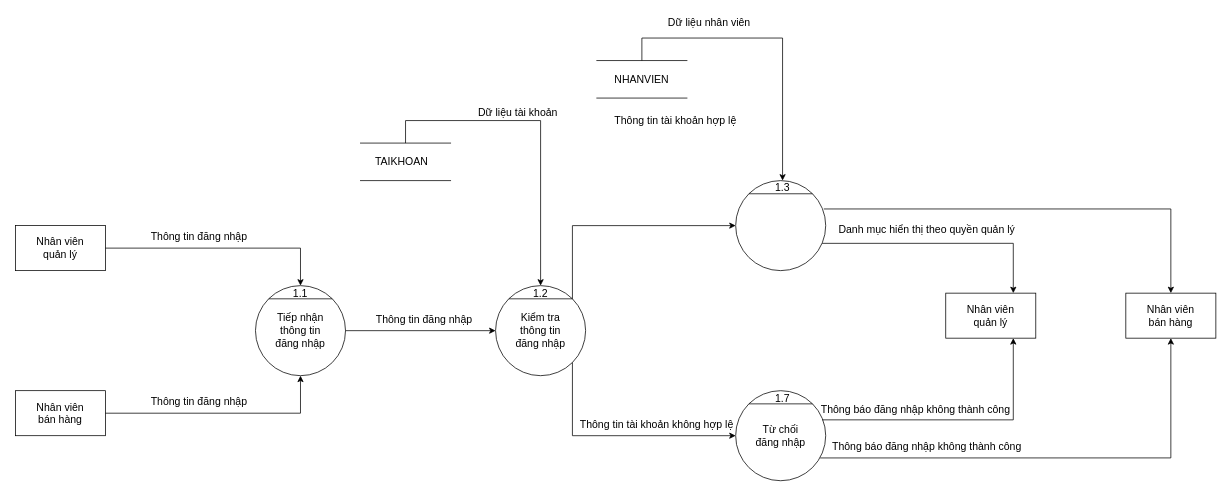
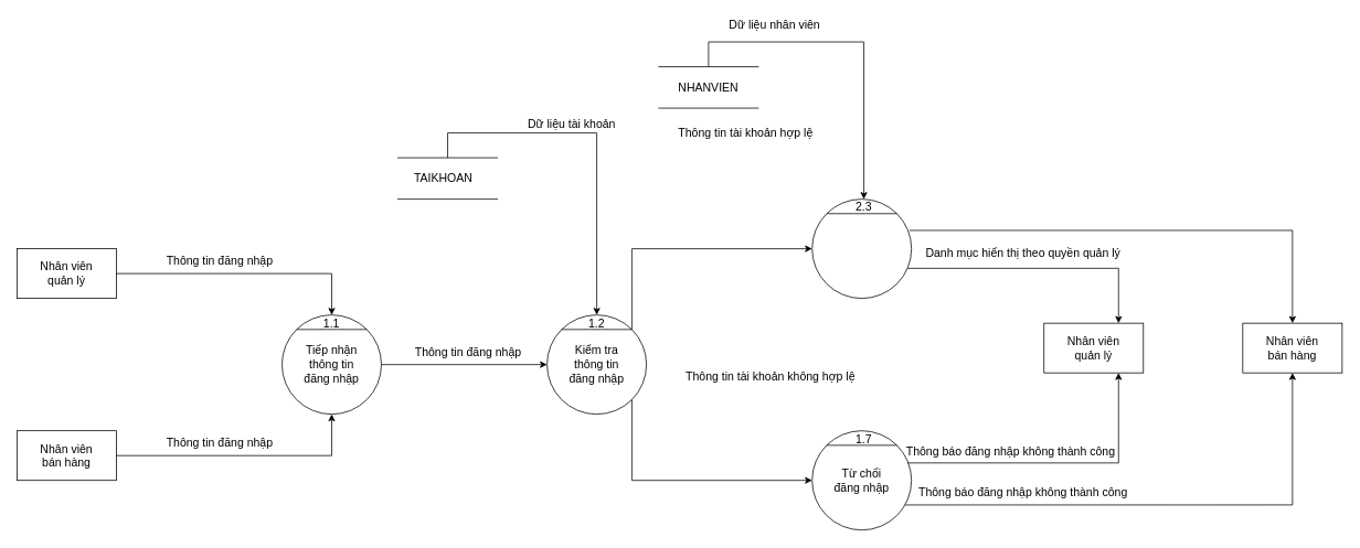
  <mxCell id="0" />
  <mxCell id="1" parent="0" />
  <mxCell id="2" value="" style="ellipse;whiteSpace=wrap;html=1;aspect=fixed;" parent="1" vertex="1"><mxGeometry x="340" y="380" width="120" height="120" as="geometry" /></mxCell>
  <mxCell id="3" value="" style="endArrow=none;html=1;rounded=0;exitX=0;exitY=0;exitDx=0;exitDy=0;entryX=1;entryY=0;entryDx=0;entryDy=0;" parent="1" source="2" target="2" edge="1"><mxGeometry width="50" height="50" relative="1" as="geometry"><mxPoint x="680" y="935" as="sourcePoint" /><mxPoint x="730" y="885" as="targetPoint" /></mxGeometry></mxCell>
  <mxCell id="4" value="&lt;font style=&quot;font-size: 14px&quot;&gt;Tiếp nhận thông tin đăng nhập&lt;/font&gt;" style="text;html=1;strokeColor=none;fillColor=none;align=center;verticalAlign=middle;whiteSpace=wrap;rounded=0;" parent="1" vertex="1"><mxGeometry x="360" y="425" width="80" height="30" as="geometry" /></mxCell>
  <mxCell id="5" value="1.1" style="text;html=1;strokeColor=none;fillColor=none;align=center;verticalAlign=middle;whiteSpace=wrap;rounded=0;fontSize=14;" parent="1" vertex="1"><mxGeometry x="385" y="380" width="30" height="20" as="geometry" /></mxCell>
  <mxCell id="6" value="" style="rounded=0;whiteSpace=wrap;html=1;" parent="1" vertex="1"><mxGeometry x="20" y="300" width="120" height="60" as="geometry" /></mxCell>
  <mxCell id="7" value="" style="ellipse;whiteSpace=wrap;html=1;aspect=fixed;" parent="1" vertex="1"><mxGeometry x="660" y="380" width="120" height="120" as="geometry" /></mxCell>
  <mxCell id="8" value="" style="endArrow=none;html=1;rounded=0;exitX=0;exitY=0;exitDx=0;exitDy=0;entryX=1;entryY=0;entryDx=0;entryDy=0;" parent="1" source="7" target="7" edge="1"><mxGeometry width="50" height="50" relative="1" as="geometry"><mxPoint x="1000" y="935" as="sourcePoint" /><mxPoint x="1050" y="885" as="targetPoint" /></mxGeometry></mxCell>
  <mxCell id="9" value="&lt;span style=&quot;font-size: 14px&quot;&gt;Kiểm tra thông tin đăng nhập&lt;/span&gt;" style="text;html=1;strokeColor=none;fillColor=none;align=center;verticalAlign=middle;whiteSpace=wrap;rounded=0;" parent="1" vertex="1"><mxGeometry x="680" y="425" width="80" height="30" as="geometry" /></mxCell>
  <mxCell id="10" value="1.2" style="text;html=1;strokeColor=none;fillColor=none;align=center;verticalAlign=middle;whiteSpace=wrap;rounded=0;fontSize=14;" parent="1" vertex="1"><mxGeometry x="705" y="380" width="30" height="20" as="geometry" /></mxCell>
  <mxCell id="11" value="" style="ellipse;whiteSpace=wrap;html=1;aspect=fixed;" parent="1" vertex="1"><mxGeometry x="980" y="240" width="120" height="120" as="geometry" /></mxCell>
  <mxCell id="12" value="" style="endArrow=none;html=1;rounded=0;exitX=0;exitY=0;exitDx=0;exitDy=0;entryX=1;entryY=0;entryDx=0;entryDy=0;" parent="1" source="11" target="11" edge="1"><mxGeometry width="50" height="50" relative="1" as="geometry"><mxPoint x="1320" y="795" as="sourcePoint" /><mxPoint x="1370" y="745" as="targetPoint" /></mxGeometry></mxCell>
- <mxCell id="13" value="1.3" style="text;html=1;strokeColor=none;fillColor=none;align=center;verticalAlign=middle;whiteSpace=wrap;rounded=0;fontSize=14;" parent="1" vertex="1"><mxGeometry x="1025" y="240" width="35" height="20" as="geometry" /></mxCell>
+ <mxCell id="13" value="2.3" style="text;html=1;strokeColor=none;fillColor=none;align=center;verticalAlign=middle;whiteSpace=wrap;rounded=0;fontSize=14;" parent="1" vertex="1"><mxGeometry x="1025" y="240" width="35" height="20" as="geometry" /></mxCell>
  <mxCell id="14" value="" style="rounded=0;whiteSpace=wrap;html=1;" parent="1" vertex="1"><mxGeometry x="20" y="520" width="120" height="60" as="geometry" /></mxCell>
  <mxCell id="15" value="Nhân viên quản lý" style="text;html=1;strokeColor=none;fillColor=none;align=center;verticalAlign=middle;whiteSpace=wrap;rounded=0;fontSize=14;" parent="1" vertex="1"><mxGeometry x="35" y="315" width="90" height="30" as="geometry" /></mxCell>
  <mxCell id="16" value="Nhân viên bán hàng" style="text;html=1;strokeColor=none;fillColor=none;align=center;verticalAlign=middle;whiteSpace=wrap;rounded=0;fontSize=14;" parent="1" vertex="1"><mxGeometry x="35" y="535" width="90" height="30" as="geometry" /></mxCell>
  <mxCell id="17" value="" style="rounded=0;whiteSpace=wrap;html=1;" parent="1" vertex="1"><mxGeometry x="1260" y="390" width="120" height="60" as="geometry" /></mxCell>
  <mxCell id="18" value="Nhân viên quản lý" style="text;html=1;strokeColor=none;fillColor=none;align=center;verticalAlign=middle;whiteSpace=wrap;rounded=0;fontSize=14;" parent="1" vertex="1"><mxGeometry x="1275" y="405" width="90" height="30" as="geometry" /></mxCell>
  <mxCell id="19" value="" style="rounded=0;whiteSpace=wrap;html=1;" parent="1" vertex="1"><mxGeometry x="1500" y="390" width="120" height="60" as="geometry" /></mxCell>
  <mxCell id="20" value="Nhân viên bán hàng" style="text;html=1;strokeColor=none;fillColor=none;align=center;verticalAlign=middle;whiteSpace=wrap;rounded=0;fontSize=14;" parent="1" vertex="1"><mxGeometry x="1515" y="405" width="90" height="30" as="geometry" /></mxCell>
  <mxCell id="21" value="" style="edgeStyle=segmentEdgeStyle;endArrow=classic;html=1;rounded=0;fontSize=14;exitX=1;exitY=0.5;exitDx=0;exitDy=0;entryX=0.5;entryY=0;entryDx=0;entryDy=0;" parent="1" source="6" target="5" edge="1"><mxGeometry width="50" height="50" relative="1" as="geometry"><mxPoint x="430" y="410" as="sourcePoint" /><mxPoint x="480" y="360" as="targetPoint" /><Array as="points"><mxPoint x="400" y="330" /></Array></mxGeometry></mxCell>
  <mxCell id="22" value="" style="edgeStyle=segmentEdgeStyle;endArrow=classic;html=1;rounded=0;fontSize=14;exitX=1;exitY=0.5;exitDx=0;exitDy=0;entryX=0.5;entryY=1;entryDx=0;entryDy=0;" parent="1" source="14" target="2" edge="1"><mxGeometry width="50" height="50" relative="1" as="geometry"><mxPoint x="430" y="410" as="sourcePoint" /><mxPoint x="480" y="360" as="targetPoint" /></mxGeometry></mxCell>
  <mxCell id="23" value="Thông tin đăng nhập" style="text;html=1;strokeColor=none;fillColor=none;align=center;verticalAlign=middle;whiteSpace=wrap;rounded=0;fontSize=14;" parent="1" vertex="1"><mxGeometry x="190" y="300" width="150" height="30" as="geometry" /></mxCell>
  <mxCell id="24" value="Thông tin đăng nhập" style="text;html=1;strokeColor=none;fillColor=none;align=center;verticalAlign=middle;whiteSpace=wrap;rounded=0;fontSize=14;" parent="1" vertex="1"><mxGeometry x="190" y="520" width="150" height="30" as="geometry" /></mxCell>
  <mxCell id="25" value="" style="endArrow=classic;html=1;rounded=0;fontSize=14;exitX=1;exitY=0.5;exitDx=0;exitDy=0;entryX=0;entryY=0.5;entryDx=0;entryDy=0;" parent="1" source="2" target="7" edge="1"><mxGeometry width="50" height="50" relative="1" as="geometry"><mxPoint x="430" y="390" as="sourcePoint" /><mxPoint x="480" y="340" as="targetPoint" /></mxGeometry></mxCell>
  <mxCell id="26" value="Thông tin đăng nhập" style="text;html=1;strokeColor=none;fillColor=none;align=center;verticalAlign=middle;whiteSpace=wrap;rounded=0;fontSize=14;" parent="1" vertex="1"><mxGeometry x="490" y="410" width="150" height="30" as="geometry" /></mxCell>
  <mxCell id="27" value="" style="shape=partialRectangle;whiteSpace=wrap;html=1;left=0;right=0;fillColor=none;fontSize=14;" parent="1" vertex="1"><mxGeometry x="480" y="190" width="120" height="50" as="geometry" /></mxCell>
  <mxCell id="28" value="TAIKHOAN" style="text;html=1;strokeColor=none;fillColor=none;align=center;verticalAlign=middle;whiteSpace=wrap;rounded=0;fontSize=14;" parent="1" vertex="1"><mxGeometry x="460" y="200" width="150" height="30" as="geometry" /></mxCell>
  <mxCell id="29" value="" style="edgeStyle=segmentEdgeStyle;endArrow=classic;html=1;rounded=0;fontSize=14;entryX=0.5;entryY=0;entryDx=0;entryDy=0;exitX=0.5;exitY=0;exitDx=0;exitDy=0;" parent="1" source="27" target="10" edge="1"><mxGeometry width="50" height="50" relative="1" as="geometry"><mxPoint x="590" y="190" as="sourcePoint" /><mxPoint x="720" y="340" as="targetPoint" /><Array as="points"><mxPoint x="540" y="160" /><mxPoint x="720" y="160" /></Array></mxGeometry></mxCell>
  <mxCell id="30" value="Dữ liệu tài khoản" style="text;html=1;strokeColor=none;fillColor=none;align=center;verticalAlign=middle;whiteSpace=wrap;rounded=0;fontSize=14;" parent="1" vertex="1"><mxGeometry x="615" y="140" width="150" height="20" as="geometry" /></mxCell>
  <mxCell id="31" value="" style="ellipse;whiteSpace=wrap;html=1;aspect=fixed;" parent="1" vertex="1"><mxGeometry x="980" y="520" width="120" height="120" as="geometry" /></mxCell>
  <mxCell id="32" value="" style="endArrow=none;html=1;rounded=0;exitX=0;exitY=0;exitDx=0;exitDy=0;entryX=1;entryY=0;entryDx=0;entryDy=0;" parent="1" source="31" target="31" edge="1"><mxGeometry width="50" height="50" relative="1" as="geometry"><mxPoint x="1320" y="1075" as="sourcePoint" /><mxPoint x="1370" y="1025" as="targetPoint" /></mxGeometry></mxCell>
  <mxCell id="33" value="&lt;span style=&quot;font-size: 14px&quot;&gt;Từ chối đăng nhập&lt;/span&gt;" style="text;html=1;strokeColor=none;fillColor=none;align=center;verticalAlign=middle;whiteSpace=wrap;rounded=0;" parent="1" vertex="1"><mxGeometry x="1000" y="565" width="80" height="30" as="geometry" /></mxCell>
  <mxCell id="34" value="1.7" style="text;html=1;strokeColor=none;fillColor=none;align=center;verticalAlign=middle;whiteSpace=wrap;rounded=0;fontSize=14;" parent="1" vertex="1"><mxGeometry x="1025" y="520" width="35" height="20" as="geometry" /></mxCell>
  <mxCell id="35" value="" style="edgeStyle=segmentEdgeStyle;endArrow=classic;html=1;rounded=0;fontSize=14;entryX=0;entryY=0.5;entryDx=0;entryDy=0;exitX=1;exitY=0;exitDx=0;exitDy=0;" parent="1" source="7" target="11" edge="1"><mxGeometry width="50" height="50" relative="1" as="geometry"><mxPoint x="710" y="640" as="sourcePoint" /><mxPoint x="760" y="590" as="targetPoint" /><Array as="points"><mxPoint x="762" y="300" /></Array></mxGeometry></mxCell>
  <mxCell id="36" value="" style="edgeStyle=segmentEdgeStyle;endArrow=classic;html=1;rounded=0;fontSize=14;entryX=0;entryY=0.5;entryDx=0;entryDy=0;exitX=1;exitY=1;exitDx=0;exitDy=0;" parent="1" source="7" target="31" edge="1"><mxGeometry width="50" height="50" relative="1" as="geometry"><mxPoint x="710" y="640" as="sourcePoint" /><mxPoint x="760" y="590" as="targetPoint" /><Array as="points"><mxPoint x="762" y="580" /></Array></mxGeometry></mxCell>
  <mxCell id="37" value="Thông tin tài khoản hợp lệ" style="text;html=1;strokeColor=none;fillColor=none;align=center;verticalAlign=middle;whiteSpace=wrap;rounded=0;fontSize=14;" parent="1" vertex="1"><mxGeometry x="810" y="145" width="180" height="30" as="geometry" /></mxCell>
- <mxCell id="38" value="Thông tin tài khoản không hợp lệ" style="text;html=1;strokeColor=none;fillColor=none;align=center;verticalAlign=middle;whiteSpace=wrap;rounded=0;fontSize=14;" parent="1" vertex="1"><mxGeometry x="770" y="550" width="210" height="30" as="geometry" /></mxCell>
+ <mxCell id="38" value="Thông tin tài khoản không hợp lệ" style="text;html=1;strokeColor=none;fillColor=none;align=center;verticalAlign=middle;whiteSpace=wrap;rounded=0;fontSize=14;" parent="1" vertex="1"><mxGeometry x="825" y="440" width="210" height="30" as="geometry" /></mxCell>
  <mxCell id="39" value="" style="edgeStyle=segmentEdgeStyle;endArrow=classic;html=1;rounded=0;fontSize=14;exitX=0.961;exitY=0.697;exitDx=0;exitDy=0;entryX=0.75;entryY=0;entryDx=0;entryDy=0;exitPerimeter=0;" parent="1" source="11" target="17" edge="1"><mxGeometry width="50" height="50" relative="1" as="geometry"><mxPoint x="1200" y="460" as="sourcePoint" /><mxPoint x="1250" y="410" as="targetPoint" /></mxGeometry></mxCell>
  <mxCell id="40" value="" style="edgeStyle=segmentEdgeStyle;endArrow=classic;html=1;rounded=0;fontSize=14;entryX=0.5;entryY=0;entryDx=0;entryDy=0;exitX=0.979;exitY=0.315;exitDx=0;exitDy=0;exitPerimeter=0;" parent="1" source="11" target="19" edge="1"><mxGeometry width="50" height="50" relative="1" as="geometry"><mxPoint x="1100" y="278" as="sourcePoint" /><mxPoint x="1250" y="410" as="targetPoint" /></mxGeometry></mxCell>
  <mxCell id="41" value="" style="edgeStyle=segmentEdgeStyle;endArrow=classic;html=1;rounded=0;fontSize=14;exitX=0.961;exitY=0.324;exitDx=0;exitDy=0;exitPerimeter=0;entryX=0.75;entryY=1;entryDx=0;entryDy=0;" parent="1" source="31" target="17" edge="1"><mxGeometry width="50" height="50" relative="1" as="geometry"><mxPoint x="1200" y="550" as="sourcePoint" /><mxPoint x="1250" y="500" as="targetPoint" /></mxGeometry></mxCell>
  <mxCell id="42" value="" style="edgeStyle=segmentEdgeStyle;endArrow=classic;html=1;rounded=0;fontSize=14;exitX=0.938;exitY=0.747;exitDx=0;exitDy=0;exitPerimeter=0;entryX=0.5;entryY=1;entryDx=0;entryDy=0;" parent="1" source="31" target="19" edge="1"><mxGeometry width="50" height="50" relative="1" as="geometry"><mxPoint x="1200" y="550" as="sourcePoint" /><mxPoint x="1250" y="500" as="targetPoint" /></mxGeometry></mxCell>
  <mxCell id="43" value="Danh mục hiển thị theo quyền quản lý" style="text;html=1;strokeColor=none;fillColor=none;align=center;verticalAlign=middle;whiteSpace=wrap;rounded=0;fontSize=14;" parent="1" vertex="1"><mxGeometry x="1090" y="290" width="290" height="30" as="geometry" /></mxCell>
  <mxCell id="44" value="Thông báo đăng nhập không thành công" style="text;html=1;strokeColor=none;fillColor=none;align=center;verticalAlign=middle;whiteSpace=wrap;rounded=0;fontSize=14;" parent="1" vertex="1"><mxGeometry x="1060" y="530" width="320" height="30" as="geometry" /></mxCell>
  <mxCell id="45" value="Thông báo đăng nhập không thành công" style="text;html=1;strokeColor=none;fillColor=none;align=center;verticalAlign=middle;whiteSpace=wrap;rounded=0;fontSize=14;" parent="1" vertex="1"><mxGeometry x="1075" y="580" width="320" height="30" as="geometry" /></mxCell>
  <mxCell id="46" value="" style="shape=partialRectangle;whiteSpace=wrap;html=1;left=0;right=0;fillColor=none;fontSize=14;" parent="1" vertex="1"><mxGeometry x="795" y="80" width="120" height="50" as="geometry" /></mxCell>
  <mxCell id="47" value="NHANVIEN" style="text;html=1;strokeColor=none;fillColor=none;align=center;verticalAlign=middle;whiteSpace=wrap;rounded=0;fontSize=14;" parent="1" vertex="1"><mxGeometry x="780" y="90" width="150" height="30" as="geometry" /></mxCell>
  <mxCell id="48" value="" style="edgeStyle=segmentEdgeStyle;endArrow=classic;html=1;rounded=0;fontSize=14;exitX=0.5;exitY=0;exitDx=0;exitDy=0;entryX=0.5;entryY=0;entryDx=0;entryDy=0;" parent="1" source="46" target="13" edge="1"><mxGeometry width="50" height="50" relative="1" as="geometry"><mxPoint x="730" y="350" as="sourcePoint" /><mxPoint x="780" y="300" as="targetPoint" /><Array as="points"><mxPoint x="855" y="50" /><mxPoint x="1042" y="50" /></Array></mxGeometry></mxCell>
- <mxCell id="49" value="Dữ liệu nhân viên" style="text;html=1;strokeColor=none;fillColor=none;align=center;verticalAlign=middle;whiteSpace=wrap;rounded=0;fontSize=14;" parent="1" vertex="1"><mxGeometry x="870" y="20" width="150" height="20" as="geometry" /></mxCell>
+ <mxCell id="49" value="Dữ liệu nhân viên" style="text;html=1;strokeColor=none;fillColor=none;align=center;verticalAlign=middle;whiteSpace=wrap;rounded=0;fontSize=14;" parent="1" vertex="1"><mxGeometry x="860" y="20" width="150" height="20" as="geometry" /></mxCell>
